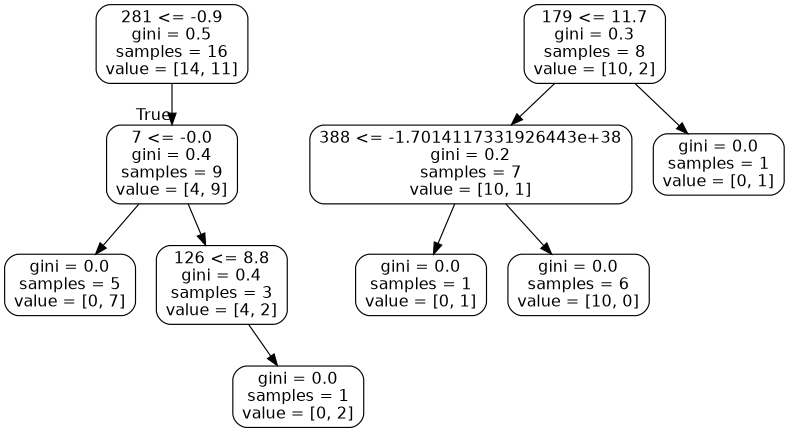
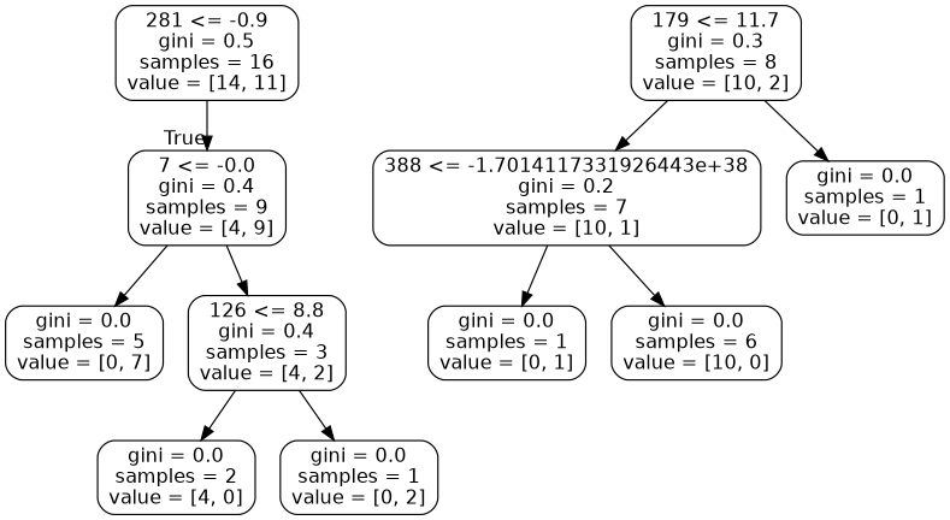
  digraph {
    node [color=black fontname=helvetica shape=box style=rounded]
    edge [fontname=helvetica]
    n1 [label="281 <= -0.9\ngini = 0.5\nsamples = 16\nvalue = [14, 11]"]
    n2 [label="7 <= -0.0\ngini = 0.4\nsamples = 9\nvalue = [4, 9]"]
    n3 [label="gini = 0.0\nsamples = 5\nvalue = [0, 7]"]
    n4 [label="126 <= 8.8\ngini = 0.4\nsamples = 3\nvalue = [4, 2]"]
    n5 [label="179 <= 11.7\ngini = 0.3\nsamples = 8\nvalue = [10, 2]"]
    n6 [label="388 <= -1.7014117331926443e+38\ngini = 0.2\nsamples = 7\nvalue = [10, 1]"]
    n7 [label="gini = 0.0\nsamples = 1\nvalue = [0, 1]"]
+   n8 [label="gini = 0.0\nsamples = 2\nvalue = [4, 0]"]
    n9 [label="gini = 0.0\nsamples = 1\nvalue = [0, 2]"]
    n10 [label="gini = 0.0\nsamples = 1\nvalue = [0, 1]"]
    n11 [label="gini = 0.0\nsamples = 6\nvalue = [10, 0]"]
    n1 -> n2 [headlabel=True labelangle=45 labeldistance=2.5]
    n2 -> n3
    n2 -> n4
+   n4 -> n8
    n4 -> n9
    n5 -> n6
    n5 -> n7
    n6 -> n10
    n6 -> n11
  }
